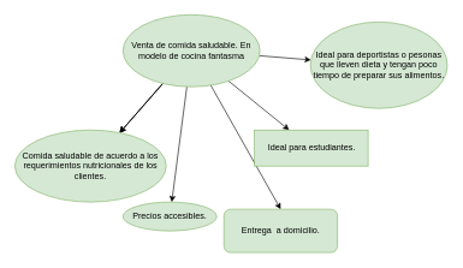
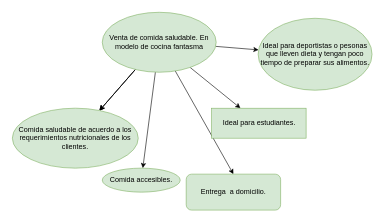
  <mxCell id="0" />
  <mxCell id="1" parent="0" />
  <mxCell id="2" value="" style="edgeStyle=none;html=1;" edge="1" parent="1" source="9" target="10"><mxGeometry relative="1" as="geometry" /></mxCell>
  <mxCell id="3" value="" style="edgeStyle=none;html=1;" edge="1" parent="1" source="9" target="10"><mxGeometry relative="1" as="geometry" /></mxCell>
  <mxCell id="4" value="" style="edgeStyle=none;html=1;" edge="1" parent="1" source="9" target="11"><mxGeometry relative="1" as="geometry" /></mxCell>
  <mxCell id="5" value="" style="edgeStyle=none;html=1;" edge="1" parent="1" source="9" target="12"><mxGeometry relative="1" as="geometry" /></mxCell>
  <mxCell id="6" value="" style="edgeStyle=none;html=1;" edge="1" parent="1" source="9" target="10"><mxGeometry relative="1" as="geometry" /></mxCell>
  <mxCell id="7" style="edgeStyle=none;html=1;" edge="1" parent="1" source="9" target="13"><mxGeometry relative="1" as="geometry" /></mxCell>
  <mxCell id="8" style="edgeStyle=none;html=1;entryX=0.5;entryY=0;entryDx=0;entryDy=0;" edge="1" parent="1" source="9" target="14"><mxGeometry relative="1" as="geometry"><mxPoint x="430" y="320" as="targetPoint" /></mxGeometry></mxCell>
  <mxCell id="9" value="Venta de comida saludable. En modelo de cocina fantasma" style="ellipse;whiteSpace=wrap;html=1;fillColor=#d5e8d4;strokeColor=#82b366;" vertex="1" parent="1"><mxGeometry x="170" y="20" width="190" height="100" as="geometry" /></mxCell>
  <mxCell id="10" value="Comida saludable de acuerdo a los requerimientos nutricionales de los clientes." style="ellipse;whiteSpace=wrap;html=1;fillColor=#d5e8d4;strokeColor=#82b366;" vertex="1" parent="1"><mxGeometry x="20" y="180" width="210" height="100" as="geometry" /></mxCell>
- <mxCell id="11" value="Precios accesibles." style="ellipse;whiteSpace=wrap;html=1;fillColor=#d5e8d4;strokeColor=#82b366;" vertex="1" parent="1"><mxGeometry x="170" y="280" width="130" height="40" as="geometry" /></mxCell>
+ <mxCell id="11" value="Comida accesibles." style="ellipse;whiteSpace=wrap;html=1;fillColor=#d5e8d4;strokeColor=#82b366;" vertex="1" parent="1"><mxGeometry x="170" y="280" width="130" height="40" as="geometry" /></mxCell>
  <mxCell id="12" value="Ideal para deportistas o pesonas que lleven dieta y tengan poco tiempo de preparar sus alimentos." style="ellipse;whiteSpace=wrap;html=1;fillColor=#d5e8d4;strokeColor=#82b366;" vertex="1" parent="1"><mxGeometry x="430" y="30" width="190" height="120" as="geometry" /></mxCell>
  <mxCell id="13" value="Ideal para estudiantes." style="whiteSpace=wrap;html=1;fillColor=#d5e8d4;strokeColor=#82b366;rounded=0;" vertex="1" parent="1"><mxGeometry x="352.5" y="180" width="157.5" height="50" as="geometry" /></mxCell>
  <mxCell id="14" value="Entrega&amp;nbsp; a domicilio." style="whiteSpace=wrap;html=1;fillColor=#d5e8d4;strokeColor=#82b366;rounded=1;" vertex="1" parent="1"><mxGeometry x="310" y="290" width="157.5" height="60" as="geometry" /></mxCell>
